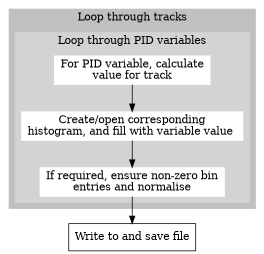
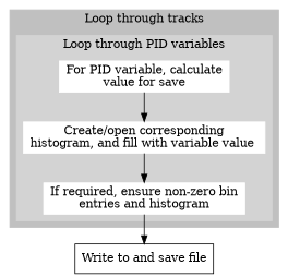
  digraph {
    node [color=white shape=box style=filled]
-   n1 [label="For PID variable, calculate\nvalue for track"]
+   n1 [label="For PID variable, calculate\nvalue for save"]
    n2 [label="Create/open corresponding\nhistogram, and fill with variable value "]
-   n3 [label="If required, ensure non-zero bin\nentries and normalise"]
+   n3 [label="If required, ensure non-zero bin\nentries and histogram"]
    n4 [label="Write to and save file" color="" style=""]
    subgraph cluster_1 {
      color=grey
      label="Loop through tracks"
      style=filled
      subgraph cluster_2 {
        color=lightgrey
        label="Loop through PID variables"
        style=filled
        n1
        n2
        n3
      }
    }
    n1 -> n2
    n2 -> n3
    n3 -> n4
  }
